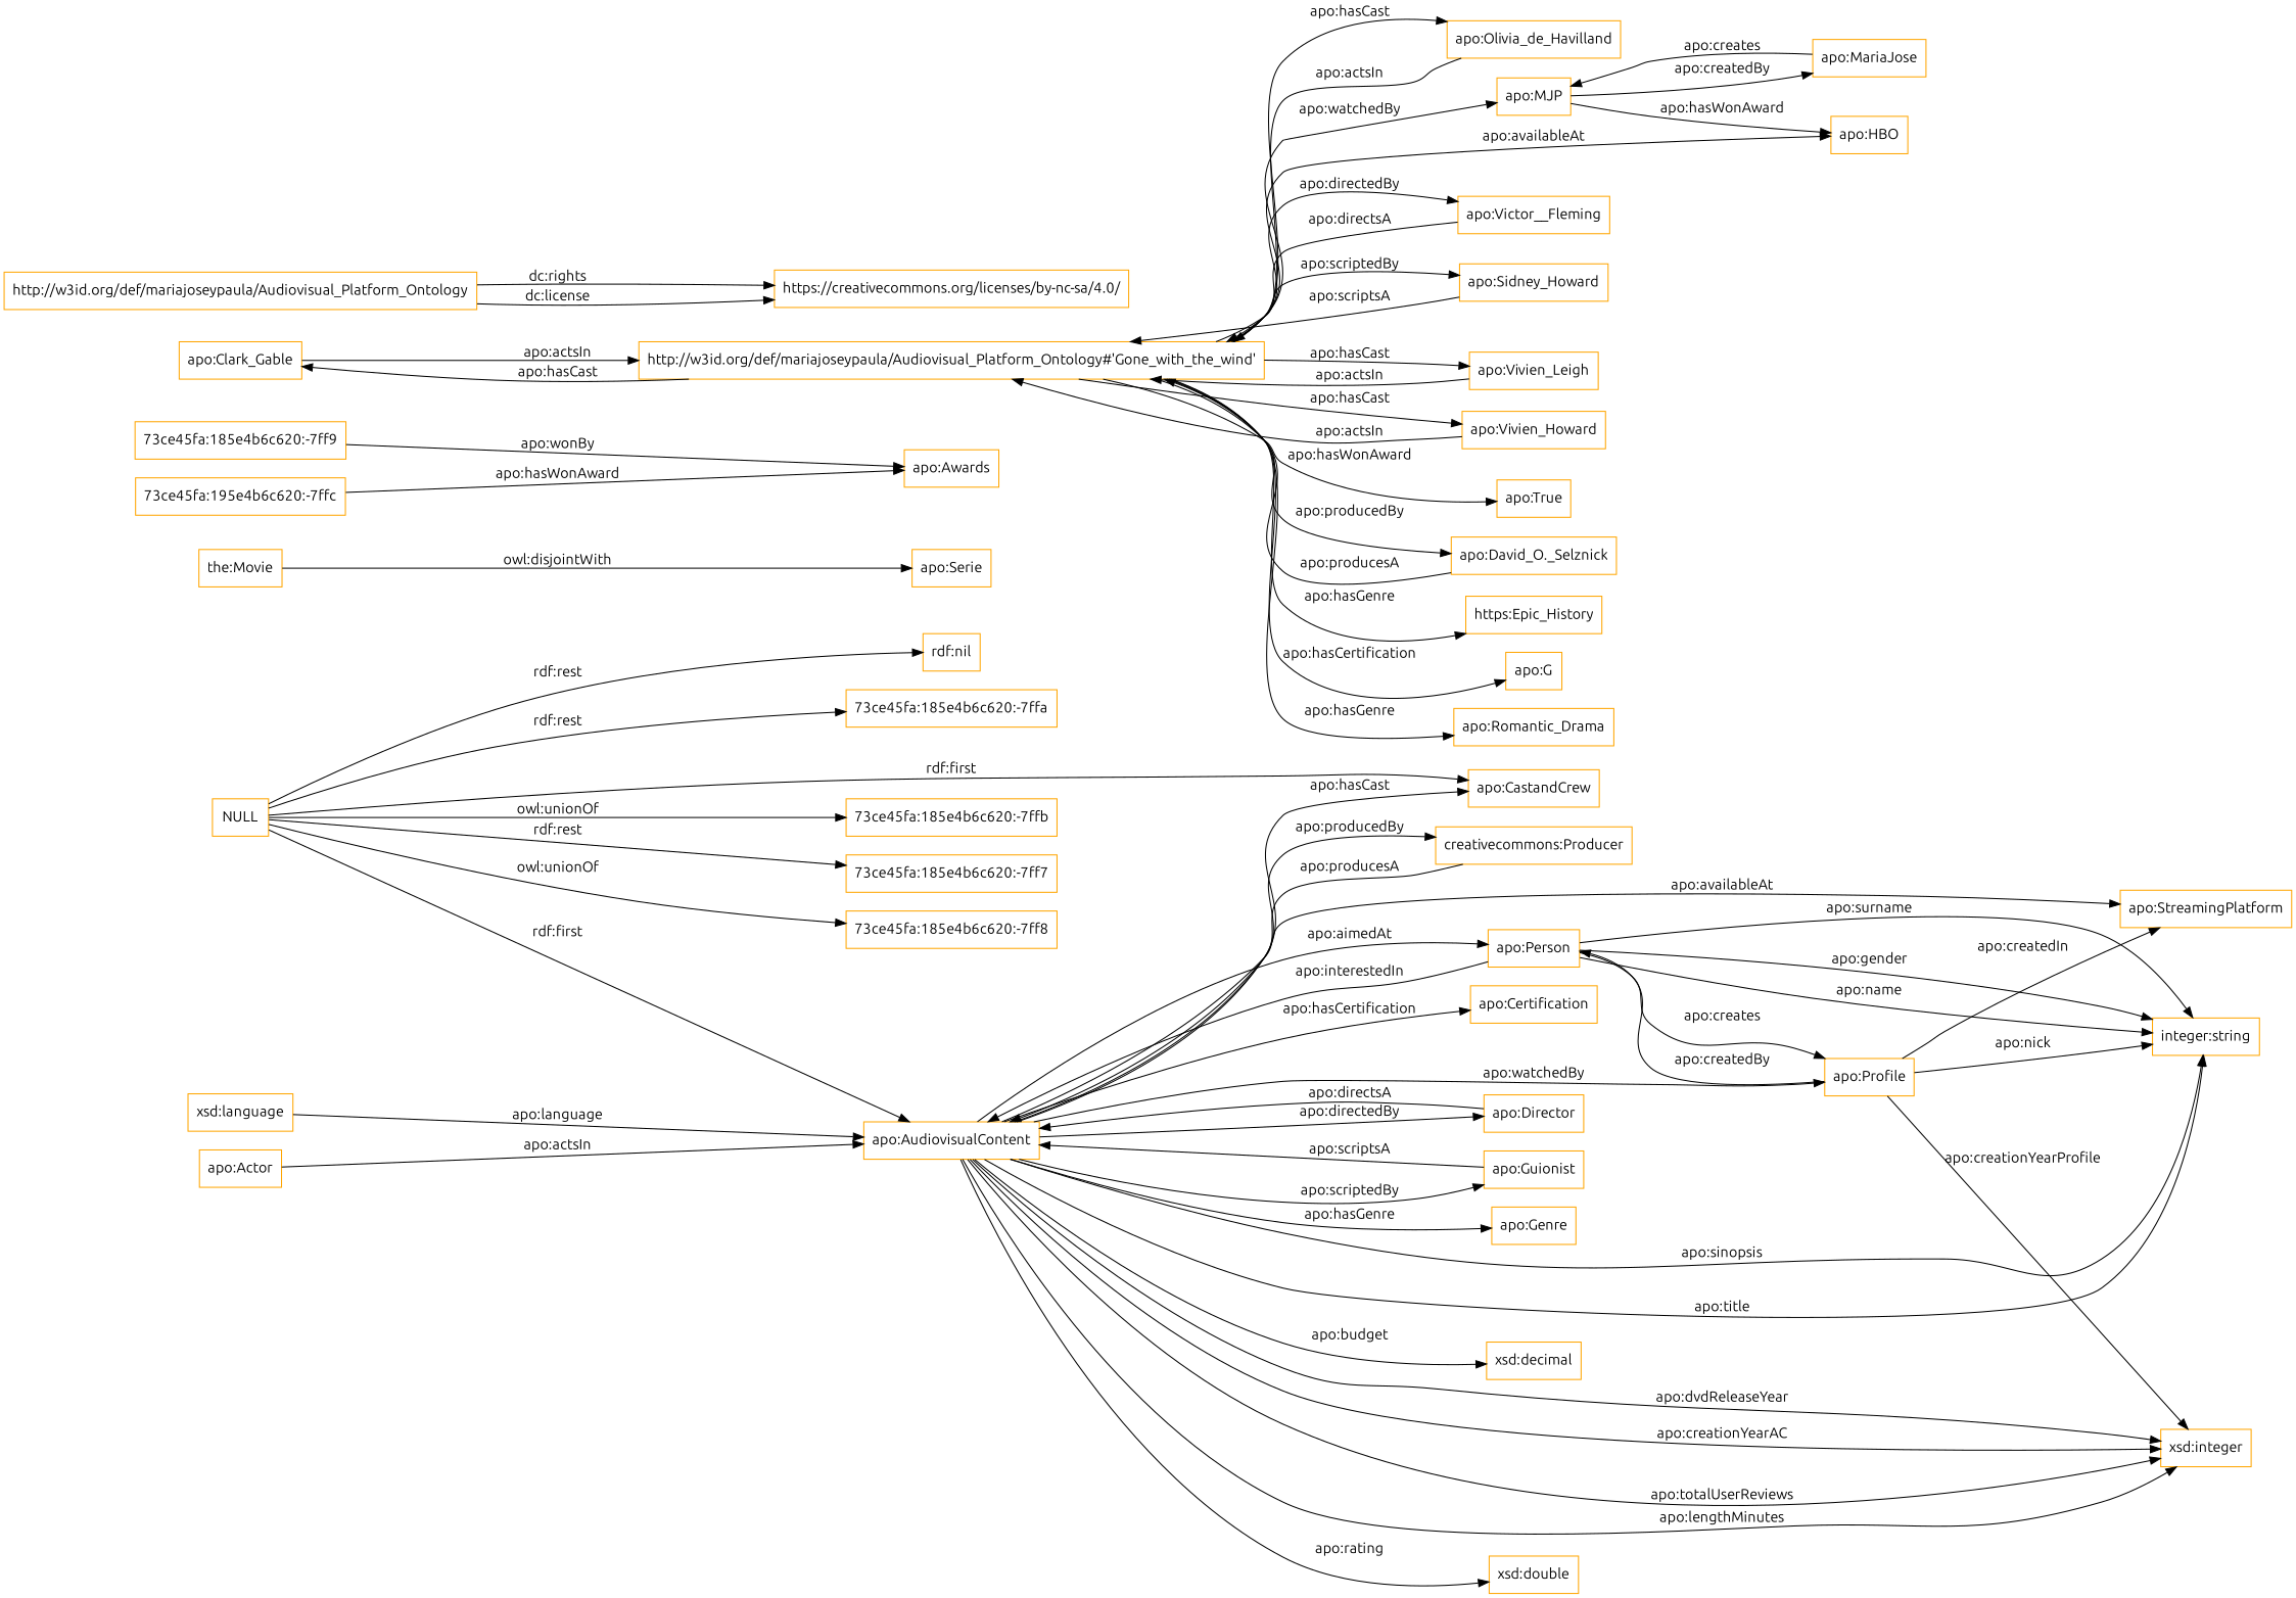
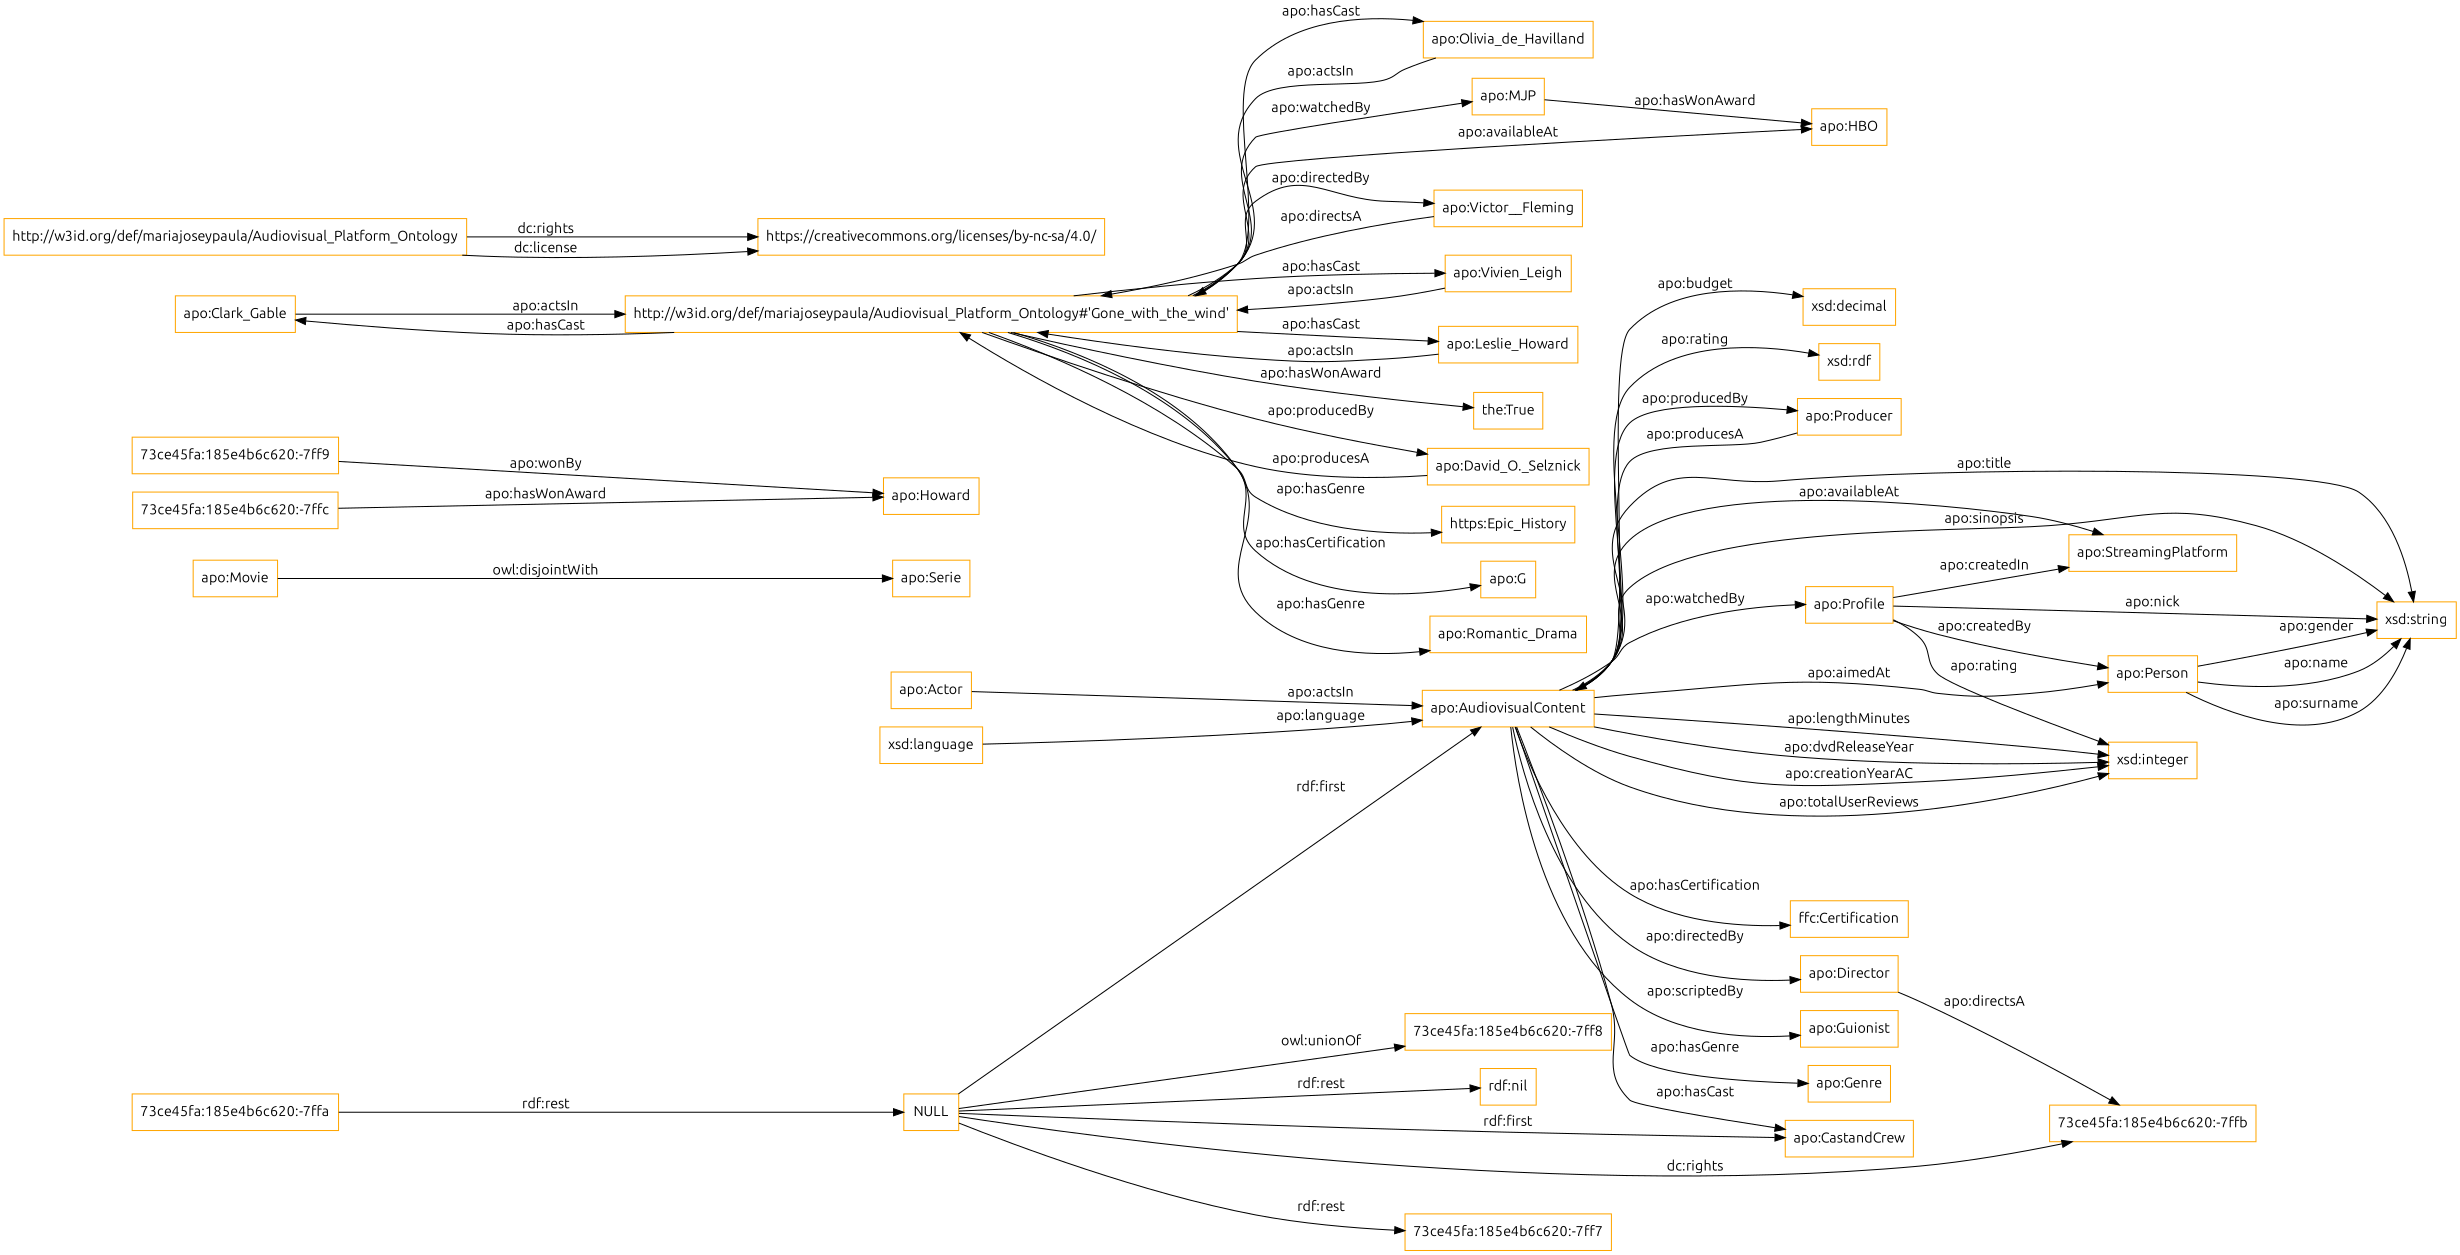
  digraph {
    fontname=Ubuntu
    rankdir=LR
    node [color=orange fontname=Ubuntu shape=rectangle]
    edge [fontname=Ubuntu]
    "apo:AudiovisualContent"
-   "apo:Producer" [label="creativecommons:Producer"]
+   "apo:Producer"
    "apo:StreamingPlatform"
    "apo:Person"
-   "apo:Certification"
+   "apo:Certification" [label="ffc:Certification"]
    "apo:Profile"
    "apo:Director"
    "apo:Guionist"
    "apo:CastandCrew"
    "apo:Genre"
-   "xsd:string" [label="integer:string"]
+   "xsd:string"
    "xsd:decimal"
    "xsd:integer"
-   "xsd:double"
+   "xsd:double" [label="xsd:rdf"]
    "xsd:language"
-   "apo:Movie" [label="the:Movie"]
+   "apo:Movie"
    "apo:Serie"
    "73ce45fa:185e4b6c620:-7ff9"
-   "apo:Awards"
+   "apo:Awards" [label="apo:Howard"]
    "apo:Actor"
-   "73ce45fa:185e4b6c620:-7ffc" [label="73ce45fa:195e4b6c620:-7ffc"]
+   "73ce45fa:185e4b6c620:-7ffc"
    "apo:Clark_Gable"
    "http://w3id.org/def/mariajoseypaula/Audiovisual_Platform_Ontology#'Gone_with_the_wind'"
    "apo:Olivia_de_Havilland"
    "apo:MJP"
    "apo:HBO"
    "apo:Victor__Fleming"
-   "apo:Sidney_Howard"
    "apo:Vivien_Leigh"
-   "apo:Leslie_Howard" [label="apo:Vivien_Howard"]
-   "apo:True"
+   "apo:Leslie_Howard"
+   "apo:True" [label="the:True"]
    "apo:David_O._Selznick"
    n33 [label="https:Epic_History"]
    "apo:G"
    "apo:Romantic_Drama"
-   "apo:MariaJose"
    "http://w3id.org/def/mariajoseypaula/Audiovisual_Platform_Ontology"
    "https://creativecommons.org/licenses/by-nc-sa/4.0/"
    NULL
    "73ce45fa:185e4b6c620:-7ffb"
    "73ce45fa:185e4b6c620:-7ff7"
    "73ce45fa:185e4b6c620:-7ff8"
    "rdf:nil"
    "73ce45fa:185e4b6c620:-7ffa"
    "apo:AudiovisualContent" -> "apo:Producer" [label="apo:producedBy"]
    "apo:AudiovisualContent" -> "apo:StreamingPlatform" [label="apo:availableAt"]
    "apo:AudiovisualContent" -> "apo:Person" [label="apo:aimedAt"]
    "apo:AudiovisualContent" -> "apo:Certification" [label="apo:hasCertification"]
    "apo:AudiovisualContent" -> "apo:Profile" [label="apo:watchedBy"]
    "apo:AudiovisualContent" -> "apo:Director" [label="apo:directedBy"]
    "apo:AudiovisualContent" -> "apo:Guionist" [label="apo:scriptedBy"]
    "apo:AudiovisualContent" -> "apo:CastandCrew" [label="apo:hasCast"]
    "apo:AudiovisualContent" -> "apo:Genre" [label="apo:hasGenre"]
    "apo:AudiovisualContent" -> "xsd:string" [label="apo:title"]
    "apo:AudiovisualContent" -> "xsd:string" [label="apo:sinopsis"]
    "apo:AudiovisualContent" -> "xsd:decimal" [label="apo:budget"]
    "apo:AudiovisualContent" -> "xsd:integer" [label="apo:lengthMinutes"]
    "apo:AudiovisualContent" -> "xsd:integer" [label="apo:dvdReleaseYear"]
    "apo:AudiovisualContent" -> "xsd:integer" [label="apo:creationYearAC"]
    "apo:AudiovisualContent" -> "xsd:integer" [label="apo:totalUserReviews"]
    "apo:AudiovisualContent" -> "xsd:double" [label="apo:rating"]
    "apo:Producer" -> "apo:AudiovisualContent" [label="apo:producesA"]
-   "apo:Person" -> "apo:AudiovisualContent" [label="apo:interestedIn"]
-   "apo:Person" -> "apo:Profile" [label="apo:creates"]
    "apo:Person" -> "xsd:string" [label="apo:surname"]
    "apo:Person" -> "xsd:string" [label="apo:gender"]
    "apo:Person" -> "xsd:string" [label="apo:name"]
    "apo:Profile" -> "apo:StreamingPlatform" [label="apo:createdIn"]
    "apo:Profile" -> "apo:Person" [label="apo:createdBy"]
    "apo:Profile" -> "xsd:string" [label="apo:nick"]
-   "apo:Profile" -> "xsd:integer" [label="apo:creationYearProfile"]
-   "apo:Director" -> "apo:AudiovisualContent" [label="apo:directsA"]
-   "apo:Guionist" -> "apo:AudiovisualContent" [label="apo:scriptsA"]
+   "apo:Profile" -> "xsd:integer" [label="apo:rating"]
+   "apo:Director" -> "73ce45fa:185e4b6c620:-7ffb" [label="apo:directsA"]
    "xsd:language" -> "apo:AudiovisualContent" [label="apo:language"]
    "apo:Movie" -> "apo:Serie" [label="owl:disjointWith"]
    "73ce45fa:185e4b6c620:-7ff9" -> "apo:Awards" [label="apo:wonBy"]
    "apo:Actor" -> "apo:AudiovisualContent" [label="apo:actsIn"]
    "73ce45fa:185e4b6c620:-7ffc" -> "apo:Awards" [label="apo:hasWonAward"]
    "apo:Clark_Gable" -> "http://w3id.org/def/mariajoseypaula/Audiovisual_Platform_Ontology#'Gone_with_the_wind'" [label="apo:actsIn"]
    "http://w3id.org/def/mariajoseypaula/Audiovisual_Platform_Ontology#'Gone_with_the_wind'" -> "apo:Clark_Gable" [label="apo:hasCast"]
    "http://w3id.org/def/mariajoseypaula/Audiovisual_Platform_Ontology#'Gone_with_the_wind'" -> "apo:Olivia_de_Havilland" [label="apo:hasCast"]
    "http://w3id.org/def/mariajoseypaula/Audiovisual_Platform_Ontology#'Gone_with_the_wind'" -> "apo:MJP" [label="apo:watchedBy"]
    "http://w3id.org/def/mariajoseypaula/Audiovisual_Platform_Ontology#'Gone_with_the_wind'" -> "apo:HBO" [label="apo:availableAt"]
    "http://w3id.org/def/mariajoseypaula/Audiovisual_Platform_Ontology#'Gone_with_the_wind'" -> "apo:Victor__Fleming" [label="apo:directedBy"]
-   "http://w3id.org/def/mariajoseypaula/Audiovisual_Platform_Ontology#'Gone_with_the_wind'" -> "apo:Sidney_Howard" [label="apo:scriptedBy"]
    "http://w3id.org/def/mariajoseypaula/Audiovisual_Platform_Ontology#'Gone_with_the_wind'" -> "apo:Vivien_Leigh" [label="apo:hasCast"]
    "http://w3id.org/def/mariajoseypaula/Audiovisual_Platform_Ontology#'Gone_with_the_wind'" -> "apo:Leslie_Howard" [label="apo:hasCast"]
    "http://w3id.org/def/mariajoseypaula/Audiovisual_Platform_Ontology#'Gone_with_the_wind'" -> "apo:True" [label="apo:hasWonAward"]
    "http://w3id.org/def/mariajoseypaula/Audiovisual_Platform_Ontology#'Gone_with_the_wind'" -> "apo:David_O._Selznick" [label="apo:producedBy"]
    "http://w3id.org/def/mariajoseypaula/Audiovisual_Platform_Ontology#'Gone_with_the_wind'" -> n33 [label="apo:hasGenre"]
    "http://w3id.org/def/mariajoseypaula/Audiovisual_Platform_Ontology#'Gone_with_the_wind'" -> "apo:G" [label="apo:hasCertification"]
    "http://w3id.org/def/mariajoseypaula/Audiovisual_Platform_Ontology#'Gone_with_the_wind'" -> "apo:Romantic_Drama" [label="apo:hasGenre"]
    "apo:Olivia_de_Havilland" -> "http://w3id.org/def/mariajoseypaula/Audiovisual_Platform_Ontology#'Gone_with_the_wind'" [label="apo:actsIn"]
    "apo:MJP" -> "apo:HBO" [label="apo:hasWonAward"]
-   "apo:MJP" -> "apo:MariaJose" [label="apo:createdBy"]
    "apo:Victor__Fleming" -> "http://w3id.org/def/mariajoseypaula/Audiovisual_Platform_Ontology#'Gone_with_the_wind'" [label="apo:directsA"]
-   "apo:Sidney_Howard" -> "http://w3id.org/def/mariajoseypaula/Audiovisual_Platform_Ontology#'Gone_with_the_wind'" [label="apo:scriptsA"]
    "apo:Vivien_Leigh" -> "http://w3id.org/def/mariajoseypaula/Audiovisual_Platform_Ontology#'Gone_with_the_wind'" [label="apo:actsIn"]
    "apo:Leslie_Howard" -> "http://w3id.org/def/mariajoseypaula/Audiovisual_Platform_Ontology#'Gone_with_the_wind'" [label="apo:actsIn"]
    "apo:David_O._Selznick" -> "http://w3id.org/def/mariajoseypaula/Audiovisual_Platform_Ontology#'Gone_with_the_wind'" [label="apo:producesA"]
-   "apo:MariaJose" -> "apo:MJP" [label="apo:creates"]
    "http://w3id.org/def/mariajoseypaula/Audiovisual_Platform_Ontology" -> "https://creativecommons.org/licenses/by-nc-sa/4.0/" [label="dc:rights"]
    "http://w3id.org/def/mariajoseypaula/Audiovisual_Platform_Ontology" -> "https://creativecommons.org/licenses/by-nc-sa/4.0/" [label="dc:license"]
    NULL -> "apo:AudiovisualContent" [label="rdf:first"]
    NULL -> "apo:CastandCrew" [label="rdf:first"]
-   NULL -> "73ce45fa:185e4b6c620:-7ffb" [label="owl:unionOf"]
+   NULL -> "73ce45fa:185e4b6c620:-7ffb" [label="dc:rights"]
    NULL -> "73ce45fa:185e4b6c620:-7ff7" [label="rdf:rest"]
    NULL -> "73ce45fa:185e4b6c620:-7ff8" [label="owl:unionOf"]
    NULL -> "rdf:nil" [label="rdf:rest"]
-   NULL -> "73ce45fa:185e4b6c620:-7ffa" [label="rdf:rest"]
+   "73ce45fa:185e4b6c620:-7ffa" -> NULL [label="rdf:rest"]
  }
